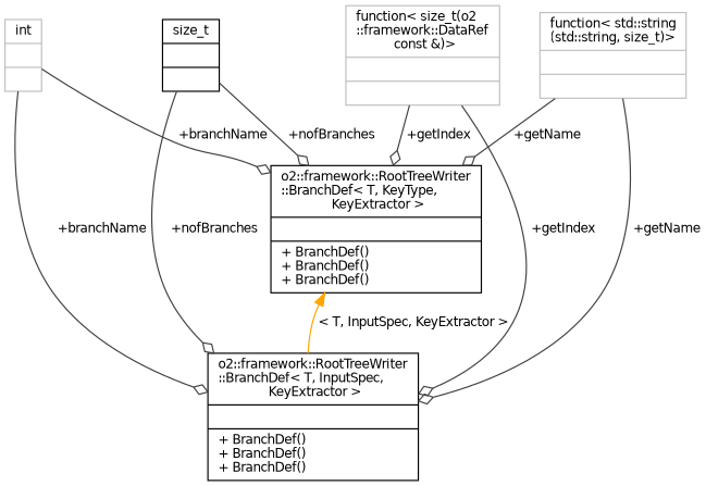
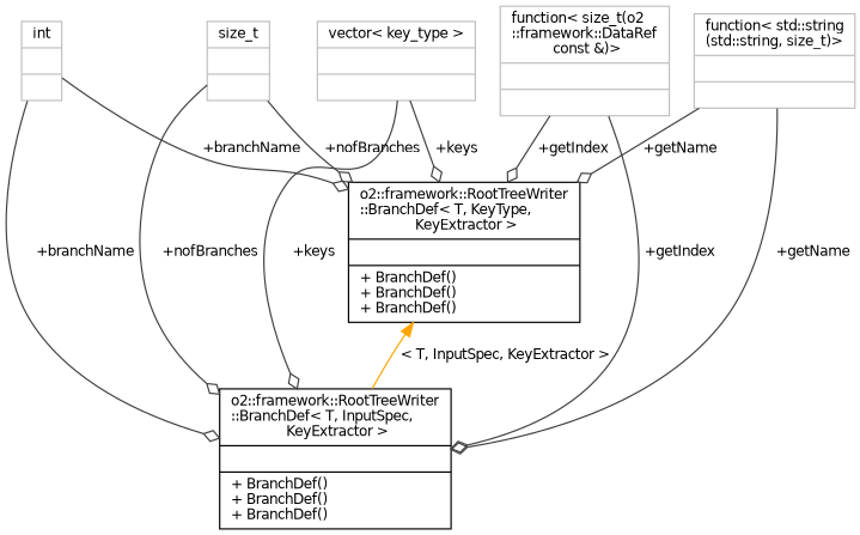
  digraph {
    node [color=grey75 fontname=Helvetica fontsize=10 shape=record]
    edge [arrowhead=odiamond color=grey25 fontname=Helvetica fontsize=10 labelfontname=Helvetica labelfontsize=10 style=solid]
    n1 [color=black height=0.2 label="{o2::framework::RootTreeWriter\l::BranchDef\< T, InputSpec,\l KeyExtractor \>\n||+ BranchDef()\l+ BranchDef()\l+ BranchDef()\l}" width=0.4]
+   n2 [height=0.2 label="{vector\< key_type \>\n||}" width=0.4]
    n3 [color=black height=0.2 label="{o2::framework::RootTreeWriter\l::BranchDef\< T, KeyType,\l KeyExtractor \>\n||+ BranchDef()\l+ BranchDef()\l+ BranchDef()\l}" width=0.4]
-   n4 [color=black height=0.2 label="{size_t\n||}" width=0.4]
+   n4 [height=0.2 label="{size_t\n||}" width=0.4]
    n5 [height=0.2 label="{int\n||}" width=0.4]
    n6 [height=0.2 label="{function\< std::string\l(std::string, size_t)\>\n||}" width=0.4]
    n7 [height=0.2 label="{function\< size_t(o2\l::framework::DataRef\l const &)\>\n||}" width=0.4]
+   n2 -> n1 [label=" +keys"]
+   n2 -> n3 [label=" +keys"]
    n3 -> n1 [color=orange dir=back label=" \< T, InputSpec, KeyExtractor \>" arrowhead=""]
    n4 -> n1 [label=" +nofBranches"]
    n4 -> n3 [label=" +nofBranches"]
    n5 -> n1 [label=" +branchName"]
    n5 -> n3 [label=" +branchName"]
    n6 -> n1 [label=" +getName"]
    n6 -> n3 [label=" +getName"]
    n7 -> n1 [label=" +getIndex"]
    n7 -> n3 [label=" +getIndex"]
  }
